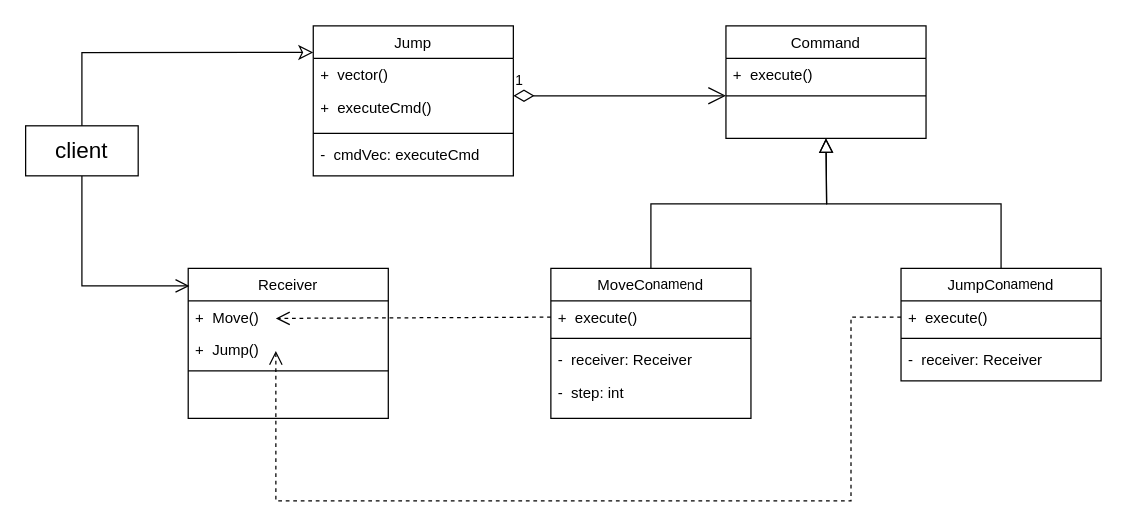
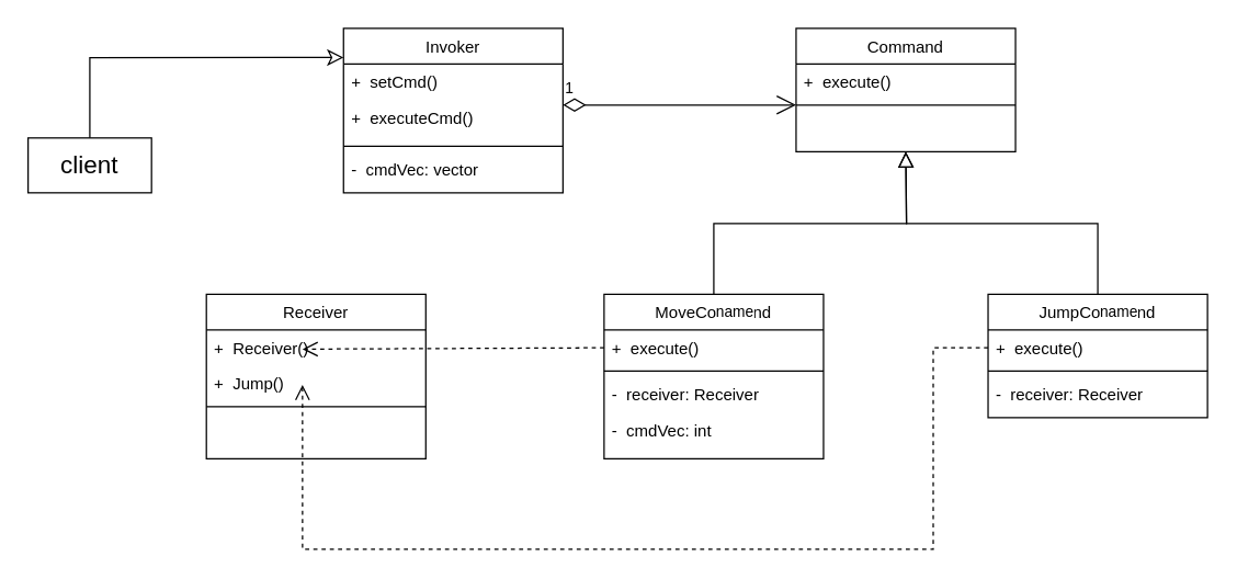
  <mxCell id="0" />
  <mxCell id="1" parent="0" />
  <mxCell id="2" value="Command" style="swimlane;fontStyle=0;align=center;verticalAlign=top;childLayout=stackLayout;horizontal=1;startSize=26;horizontalStack=0;resizeParent=1;resizeLast=0;collapsible=1;marginBottom=0;rounded=0;shadow=0;strokeWidth=1;" vertex="1" parent="1"><mxGeometry x="580" y="20" width="160" height="90" as="geometry"><mxRectangle x="120" y="360" width="160" height="26" as="alternateBounds" /></mxGeometry></mxCell>
  <mxCell id="3" value="+  execute()" style="text;align=left;verticalAlign=top;spacingLeft=4;spacingRight=4;overflow=hidden;rotatable=0;points=[[0,0.5],[1,0.5]];portConstraint=eastwest;" vertex="1" parent="2"><mxGeometry y="26" width="160" height="26" as="geometry" /></mxCell>
  <mxCell id="4" value="" style="line;html=1;strokeWidth=1;align=left;verticalAlign=middle;spacingTop=-1;spacingLeft=3;spacingRight=3;rotatable=0;labelPosition=right;points=[];portConstraint=eastwest;" vertex="1" parent="2"><mxGeometry y="52" width="160" height="8" as="geometry" /></mxCell>
  <mxCell id="5" value="MoveCommand" style="swimlane;fontStyle=0;align=center;verticalAlign=top;childLayout=stackLayout;horizontal=1;startSize=26;horizontalStack=0;resizeParent=1;resizeLast=0;collapsible=1;marginBottom=0;rounded=0;shadow=0;strokeWidth=1;" vertex="1" parent="1"><mxGeometry x="440" y="214" width="160" height="120" as="geometry"><mxRectangle x="120" y="360" width="160" height="26" as="alternateBounds" /></mxGeometry></mxCell>
  <mxCell id="6" value="+  execute()" style="text;align=left;verticalAlign=top;spacingLeft=4;spacingRight=4;overflow=hidden;rotatable=0;points=[[0,0.5],[1,0.5]];portConstraint=eastwest;" vertex="1" parent="5"><mxGeometry y="26" width="160" height="26" as="geometry" /></mxCell>
  <mxCell id="7" value="" style="line;html=1;strokeWidth=1;align=left;verticalAlign=middle;spacingTop=-1;spacingLeft=3;spacingRight=3;rotatable=0;labelPosition=right;points=[];portConstraint=eastwest;" vertex="1" parent="5"><mxGeometry y="52" width="160" height="8" as="geometry" /></mxCell>
  <mxCell id="8" value="-  receiver: Receiver" style="text;align=left;verticalAlign=top;spacingLeft=4;spacingRight=4;overflow=hidden;rotatable=0;points=[[0,0.5],[1,0.5]];portConstraint=eastwest;" vertex="1" parent="5"><mxGeometry y="60" width="160" height="26" as="geometry" /></mxCell>
- <mxCell id="9" value="-  step: int" style="text;align=left;verticalAlign=top;spacingLeft=4;spacingRight=4;overflow=hidden;rotatable=0;points=[[0,0.5],[1,0.5]];portConstraint=eastwest;" vertex="1" parent="5"><mxGeometry y="86" width="160" height="26" as="geometry" /></mxCell>
+ <mxCell id="9" value="-  cmdVec: int" style="text;align=left;verticalAlign=top;spacingLeft=4;spacingRight=4;overflow=hidden;rotatable=0;points=[[0,0.5],[1,0.5]];portConstraint=eastwest;" vertex="1" parent="5"><mxGeometry y="86" width="160" height="26" as="geometry" /></mxCell>
  <mxCell id="10" value="JumpCommand" style="swimlane;fontStyle=0;align=center;verticalAlign=top;childLayout=stackLayout;horizontal=1;startSize=26;horizontalStack=0;resizeParent=1;resizeLast=0;collapsible=1;marginBottom=0;rounded=0;shadow=0;strokeWidth=1;" vertex="1" parent="1"><mxGeometry x="720" y="214" width="160" height="90" as="geometry"><mxRectangle x="120" y="360" width="160" height="26" as="alternateBounds" /></mxGeometry></mxCell>
  <mxCell id="11" value="+  execute()" style="text;align=left;verticalAlign=top;spacingLeft=4;spacingRight=4;overflow=hidden;rotatable=0;points=[[0,0.5],[1,0.5]];portConstraint=eastwest;" vertex="1" parent="10"><mxGeometry y="26" width="160" height="26" as="geometry" /></mxCell>
  <mxCell id="12" value="" style="line;html=1;strokeWidth=1;align=left;verticalAlign=middle;spacingTop=-1;spacingLeft=3;spacingRight=3;rotatable=0;labelPosition=right;points=[];portConstraint=eastwest;" vertex="1" parent="10"><mxGeometry y="52" width="160" height="8" as="geometry" /></mxCell>
  <mxCell id="13" value="-  receiver: Receiver" style="text;align=left;verticalAlign=top;spacingLeft=4;spacingRight=4;overflow=hidden;rotatable=0;points=[[0,0.5],[1,0.5]];portConstraint=eastwest;" vertex="1" parent="10"><mxGeometry y="60" width="160" height="26" as="geometry" /></mxCell>
  <mxCell id="14" value="Receiver" style="swimlane;fontStyle=0;align=center;verticalAlign=top;childLayout=stackLayout;horizontal=1;startSize=26;horizontalStack=0;resizeParent=1;resizeLast=0;collapsible=1;marginBottom=0;rounded=0;shadow=0;strokeWidth=1;" vertex="1" parent="1"><mxGeometry x="150" y="214" width="160" height="120" as="geometry"><mxRectangle x="120" y="360" width="160" height="26" as="alternateBounds" /></mxGeometry></mxCell>
- <mxCell id="15" value="+  Move()" style="text;align=left;verticalAlign=top;spacingLeft=4;spacingRight=4;overflow=hidden;rotatable=0;points=[[0,0.5],[1,0.5]];portConstraint=eastwest;" vertex="1" parent="14"><mxGeometry y="26" width="160" height="26" as="geometry" /></mxCell>
+ <mxCell id="15" value="+  Receiver()" style="text;align=left;verticalAlign=top;spacingLeft=4;spacingRight=4;overflow=hidden;rotatable=0;points=[[0,0.5],[1,0.5]];portConstraint=eastwest;" vertex="1" parent="14"><mxGeometry y="26" width="160" height="26" as="geometry" /></mxCell>
  <mxCell id="16" value="+  Jump()" style="text;align=left;verticalAlign=top;spacingLeft=4;spacingRight=4;overflow=hidden;rotatable=0;points=[[0,0.5],[1,0.5]];portConstraint=eastwest;" vertex="1" parent="14"><mxGeometry y="52" width="160" height="26" as="geometry" /></mxCell>
  <mxCell id="17" value="" style="line;html=1;strokeWidth=1;align=left;verticalAlign=middle;spacingTop=-1;spacingLeft=3;spacingRight=3;rotatable=0;labelPosition=right;points=[];portConstraint=eastwest;" vertex="1" parent="14"><mxGeometry y="78" width="160" height="8" as="geometry" /></mxCell>
- <mxCell id="18" value="Jump" style="swimlane;fontStyle=0;align=center;verticalAlign=top;childLayout=stackLayout;horizontal=1;startSize=26;horizontalStack=0;resizeParent=1;resizeLast=0;collapsible=1;marginBottom=0;rounded=0;shadow=0;strokeWidth=1;" vertex="1" parent="1"><mxGeometry x="250" y="20" width="160" height="120" as="geometry"><mxRectangle x="120" y="360" width="160" height="26" as="alternateBounds" /></mxGeometry></mxCell>
- <mxCell id="19" value="+  vector()" style="text;align=left;verticalAlign=top;spacingLeft=4;spacingRight=4;overflow=hidden;rotatable=0;points=[[0,0.5],[1,0.5]];portConstraint=eastwest;" vertex="1" parent="18"><mxGeometry y="26" width="160" height="26" as="geometry" /></mxCell>
+ <mxCell id="18" value="Invoker" style="swimlane;fontStyle=0;align=center;verticalAlign=top;childLayout=stackLayout;horizontal=1;startSize=26;horizontalStack=0;resizeParent=1;resizeLast=0;collapsible=1;marginBottom=0;rounded=0;shadow=0;strokeWidth=1;" vertex="1" parent="1"><mxGeometry x="250" y="20" width="160" height="120" as="geometry"><mxRectangle x="120" y="360" width="160" height="26" as="alternateBounds" /></mxGeometry></mxCell>
+ <mxCell id="19" value="+  setCmd()" style="text;align=left;verticalAlign=top;spacingLeft=4;spacingRight=4;overflow=hidden;rotatable=0;points=[[0,0.5],[1,0.5]];portConstraint=eastwest;" vertex="1" parent="18"><mxGeometry y="26" width="160" height="26" as="geometry" /></mxCell>
  <mxCell id="20" value="+  executeCmd()" style="text;align=left;verticalAlign=top;spacingLeft=4;spacingRight=4;overflow=hidden;rotatable=0;points=[[0,0.5],[1,0.5]];portConstraint=eastwest;" vertex="1" parent="18"><mxGeometry y="52" width="160" height="30" as="geometry" /></mxCell>
  <mxCell id="21" value="" style="line;html=1;strokeWidth=1;align=left;verticalAlign=middle;spacingTop=-1;spacingLeft=3;spacingRight=3;rotatable=0;labelPosition=right;points=[];portConstraint=eastwest;" vertex="1" parent="18"><mxGeometry y="82" width="160" height="8" as="geometry" /></mxCell>
- <mxCell id="22" value="-  cmdVec: executeCmd" style="text;align=left;verticalAlign=top;spacingLeft=4;spacingRight=4;overflow=hidden;rotatable=0;points=[[0,0.5],[1,0.5]];portConstraint=eastwest;" vertex="1" parent="18"><mxGeometry y="90" width="160" height="30" as="geometry" /></mxCell>
+ <mxCell id="22" value="-  cmdVec: vector" style="text;align=left;verticalAlign=top;spacingLeft=4;spacingRight=4;overflow=hidden;rotatable=0;points=[[0,0.5],[1,0.5]];portConstraint=eastwest;" vertex="1" parent="18"><mxGeometry y="90" width="160" height="30" as="geometry" /></mxCell>
  <mxCell id="23" value="name" style="endArrow=block;endFill=0;html=1;edgeStyle=orthogonalEdgeStyle;align=left;verticalAlign=top;rounded=0;exitX=0.5;exitY=0;exitDx=0;exitDy=0;endSize=9;" edge="1" parent="1" source="5"><mxGeometry x="-1" relative="1" as="geometry"><mxPoint x="540" y="-160" as="sourcePoint" /><mxPoint x="660" y="110" as="targetPoint" /></mxGeometry></mxCell>
  <mxCell id="24" value="name" style="endArrow=block;endFill=0;html=1;edgeStyle=orthogonalEdgeStyle;align=left;verticalAlign=top;rounded=0;exitX=0.5;exitY=0;exitDx=0;exitDy=0;endSize=9;" edge="1" parent="1" source="10"><mxGeometry x="-1" relative="1" as="geometry"><mxPoint x="510" y="220" as="sourcePoint" /><mxPoint x="660" y="110" as="targetPoint" /></mxGeometry></mxCell>
  <mxCell id="25" value="1" style="endArrow=open;html=1;endSize=12;startArrow=diamondThin;startSize=14;startFill=0;edgeStyle=orthogonalEdgeStyle;align=left;verticalAlign=bottom;rounded=0;entryX=0;entryY=0.538;entryDx=0;entryDy=0;entryPerimeter=0;" edge="1" parent="1"><mxGeometry x="-1" y="3" relative="1" as="geometry"><mxPoint x="410" y="76" as="sourcePoint" /><mxPoint x="580" y="75.988" as="targetPoint" /></mxGeometry></mxCell>
- <mxCell id="26" style="edgeStyle=orthogonalEdgeStyle;rounded=0;orthogonalLoop=1;jettySize=auto;html=1;exitX=0.5;exitY=1;exitDx=0;exitDy=0;entryX=0.006;entryY=0.117;entryDx=0;entryDy=0;entryPerimeter=0;fontSize=18;endArrow=open;endFill=0;endSize=9;" edge="1" parent="1" source="27" target="14"><mxGeometry relative="1" as="geometry" /></mxCell>
  <mxCell id="27" value="&lt;font style=&quot;font-size: 18px&quot;&gt;client&lt;/font&gt;" style="whiteSpace=wrap;html=1;rounded=0;" vertex="1" parent="1"><mxGeometry x="20" y="100" width="90" height="40" as="geometry" /></mxCell>
  <mxCell id="28" style="edgeStyle=orthogonalEdgeStyle;rounded=0;orthogonalLoop=1;jettySize=auto;html=1;exitX=0.5;exitY=0;exitDx=0;exitDy=0;entryX=0;entryY=0.178;entryDx=0;entryDy=0;entryPerimeter=0;fontSize=18;endArrow=classic;endFill=0;endSize=9;" edge="1" parent="1" source="27" target="18"><mxGeometry relative="1" as="geometry"><mxPoint x="75" y="130" as="sourcePoint" /><mxPoint x="160.96" y="214.04" as="targetPoint" /></mxGeometry></mxCell>
  <mxCell id="29" value="" style="endArrow=open;html=1;rounded=0;dashed=1;fontSize=18;endSize=9;exitX=0;exitY=0.5;exitDx=0;exitDy=0;entryX=0.438;entryY=0.538;entryDx=0;entryDy=0;entryPerimeter=0;endFill=0;" edge="1" parent="1" source="6" target="15"><mxGeometry width="50" height="50" relative="1" as="geometry"><mxPoint x="360" y="434" as="sourcePoint" /><mxPoint x="400" y="384" as="targetPoint" /></mxGeometry></mxCell>
  <mxCell id="30" style="edgeStyle=orthogonalEdgeStyle;rounded=0;orthogonalLoop=1;jettySize=auto;html=1;exitX=0;exitY=0.5;exitDx=0;exitDy=0;entryX=0.438;entryY=0.538;entryDx=0;entryDy=0;entryPerimeter=0;dashed=1;fontSize=18;endArrow=open;endFill=0;endSize=9;" edge="1" parent="1" source="11" target="16"><mxGeometry relative="1" as="geometry"><Array as="points"><mxPoint x="680" y="253" /><mxPoint x="680" y="400" /><mxPoint x="220" y="400" /></Array></mxGeometry></mxCell>
